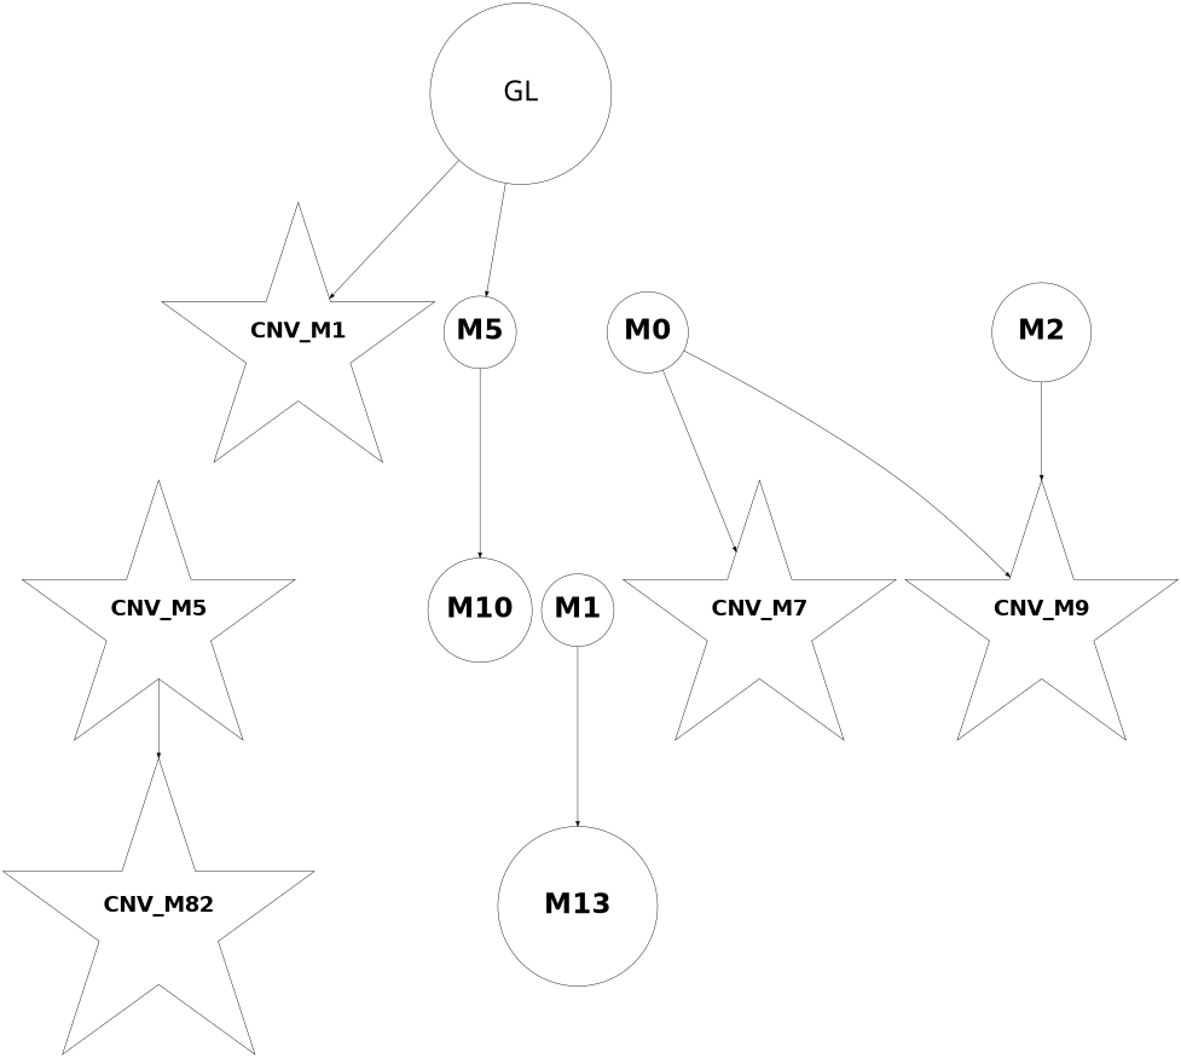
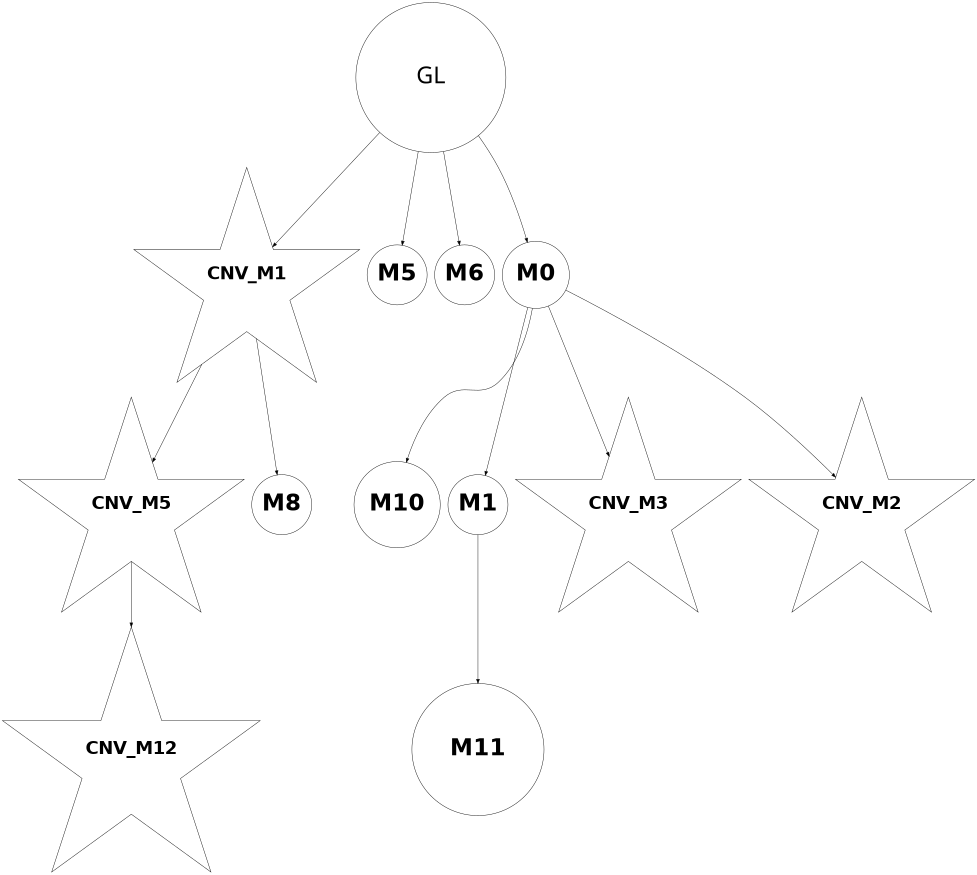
  digraph {
    node [fontname="helvetica-bold" fontsize=56 fillcolor=white shape=circle style=filled]
    n1 [fontname="arial-bold" height=5 label=GL width=5 fillcolor="" shape="" style=""]
    n2 [height=2 label=M0 width=2.24]
    n3 [fontsize=42 label=CNV_M1 shape=star]
    n4 [height=2 label=M5 width=1.28]
+   n5 [height=2 label=M6 width=0.06]
    n6 [height=2 label=M1 width=1.68]
-   n7 [fontsize=42 label=CNV_M7 shape=star]
-   n8 [fontsize=42 label=CNV_M9 shape=star]
+   n7 [fontsize=42 label=CNV_M3 shape=star]
+   n8 [fontsize=42 label=CNV_M2 shape=star]
    n9 [fontsize=42 label=CNV_M5 shape=star]
+   n10 [height=2 label=M8 width=1.84]
    n11 [height=2 label=M10 width=2.87]
-   n12 [height=2 label=M2 width=2.73]
-   n13 [height=2 label=M13 width=4.4]
-   n14 [fontsize=42 label=CNV_M82 shape=star]
+   n13 [height=2 label=M11 width=4.4]
+   n14 [fontsize=42 label=CNV_M12 shape=star]
+   n1 -> n2
    n1 -> n3
    n1 -> n4
+   n1 -> n5
+   n2 -> n6
    n2 -> n7
    n2 -> n8
-   n4 -> n11
+   n3 -> n9
+   n3 -> n10
+   n2 -> n11
    n6 -> n13
    n9 -> n14
-   n12 -> n8
  }
